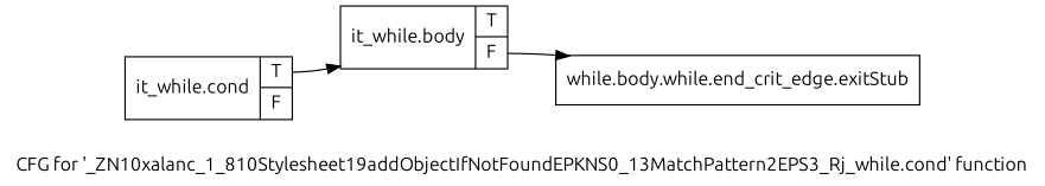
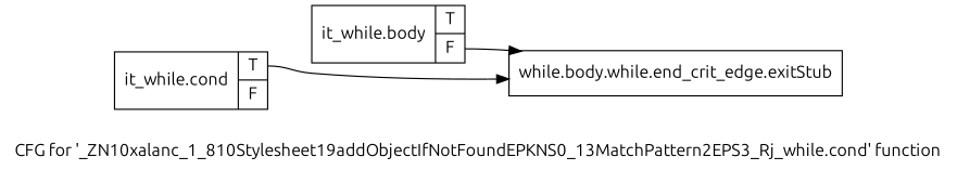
  digraph {
    fontname=Ubuntu
    label="CFG for '_ZN10xalanc_1_810Stylesheet19addObjectIfNotFoundEPKNS0_13MatchPattern2EPS3_Rj_while.cond' function"
    rankdir=LR
    node [fontname=Ubuntu shape=record]
    edge [fontname=Ubuntu]
    n1 [label="{it_while.cond|{<s0>T|<s1>F}}"]
    n2 [label="{it_while.body|{<s0>T|<s1>F}}"]
    n3 [label="{while.body.while.end_crit_edge.exitStub}"]
-   n1 -> n2 [tailport=s0]
+   n1 -> n3 [tailport=s0]
    n2 -> n3 [tailport=s1]
  }
